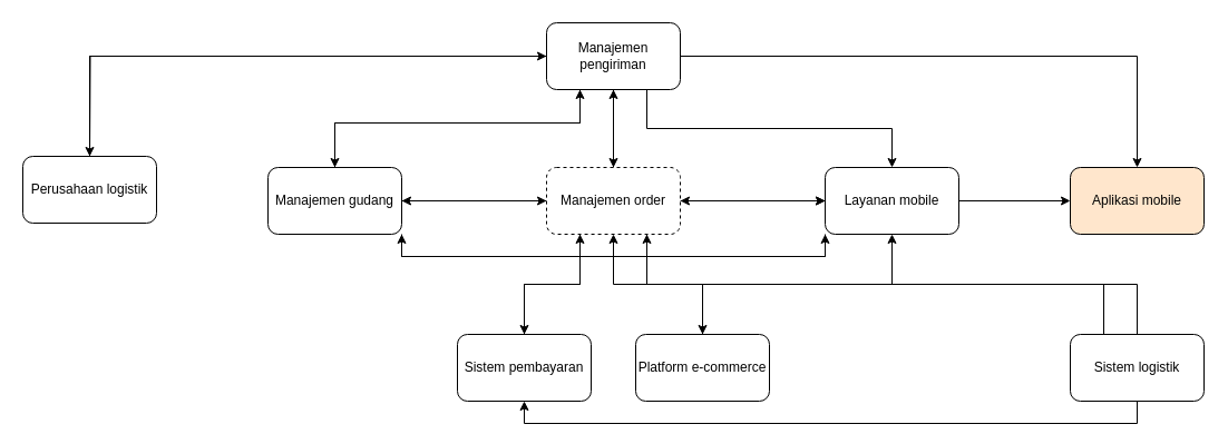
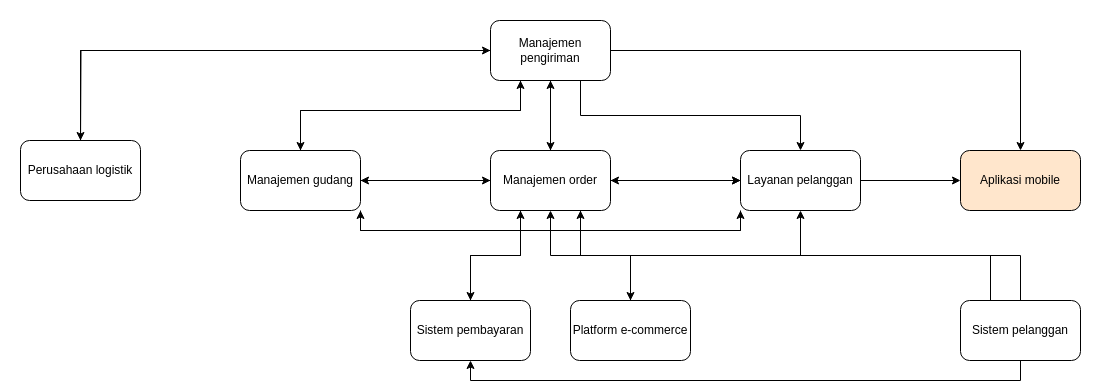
  <mxCell id="0" />
  <mxCell id="1" parent="0" />
  <mxCell id="2" value="" style="edgeStyle=orthogonalEdgeStyle;rounded=0;orthogonalLoop=1;jettySize=auto;html=1;" parent="1" source="8" target="15" edge="1"><mxGeometry relative="1" as="geometry" /></mxCell>
  <mxCell id="3" style="edgeStyle=orthogonalEdgeStyle;rounded=0;orthogonalLoop=1;jettySize=auto;html=1;exitX=0.75;exitY=1;exitDx=0;exitDy=0;entryX=0.5;entryY=0;entryDx=0;entryDy=0;" parent="1" source="8" target="19" edge="1"><mxGeometry relative="1" as="geometry"><Array as="points"><mxPoint x="580" y="115" /><mxPoint x="800" y="115" /></Array></mxGeometry></mxCell>
  <mxCell id="4" style="edgeStyle=orthogonalEdgeStyle;rounded=0;orthogonalLoop=1;jettySize=auto;html=1;entryX=0.5;entryY=0;entryDx=0;entryDy=0;" parent="1" target="23" edge="1"><mxGeometry relative="1" as="geometry"><mxPoint x="530" y="80" as="sourcePoint" /><Array as="points"><mxPoint x="520" y="80" /><mxPoint x="520" y="110" /><mxPoint x="300" y="110" /></Array></mxGeometry></mxCell>
  <mxCell id="5" value="" style="edgeStyle=orthogonalEdgeStyle;rounded=0;orthogonalLoop=1;jettySize=auto;html=1;" parent="1" source="8" target="24" edge="1"><mxGeometry relative="1" as="geometry" /></mxCell>
  <mxCell id="6" value="" style="edgeStyle=orthogonalEdgeStyle;rounded=0;orthogonalLoop=1;jettySize=auto;html=1;" parent="1" source="8" edge="1"><mxGeometry relative="1" as="geometry"><mxPoint x="80" y="150" as="targetPoint" /></mxGeometry></mxCell>
  <mxCell id="7" style="edgeStyle=orthogonalEdgeStyle;rounded=0;orthogonalLoop=1;jettySize=auto;html=1;exitX=0;exitY=0.5;exitDx=0;exitDy=0;entryX=0.5;entryY=0;entryDx=0;entryDy=0;" parent="1" source="8" target="26" edge="1"><mxGeometry relative="1" as="geometry" /></mxCell>
  <mxCell id="8" value="Manajemen pengiriman" style="rounded=1;whiteSpace=wrap;html=1;" parent="1" vertex="1"><mxGeometry x="490" y="20" width="120" height="60" as="geometry" /></mxCell>
  <mxCell id="9" value="" style="edgeStyle=orthogonalEdgeStyle;rounded=0;orthogonalLoop=1;jettySize=auto;html=1;" parent="1" source="15" target="8" edge="1"><mxGeometry relative="1" as="geometry" /></mxCell>
  <mxCell id="10" style="edgeStyle=orthogonalEdgeStyle;rounded=0;orthogonalLoop=1;jettySize=auto;html=1;exitX=1;exitY=0.5;exitDx=0;exitDy=0;entryX=0;entryY=0.5;entryDx=0;entryDy=0;" parent="1" source="15" target="19" edge="1"><mxGeometry relative="1" as="geometry" /></mxCell>
  <mxCell id="11" style="edgeStyle=orthogonalEdgeStyle;rounded=0;orthogonalLoop=1;jettySize=auto;html=1;exitX=0;exitY=0.5;exitDx=0;exitDy=0;entryX=1;entryY=0.5;entryDx=0;entryDy=0;" parent="1" source="15" target="23" edge="1"><mxGeometry relative="1" as="geometry" /></mxCell>
  <mxCell id="12" value="" style="edgeStyle=orthogonalEdgeStyle;rounded=0;orthogonalLoop=1;jettySize=auto;html=1;exitX=0.25;exitY=1;exitDx=0;exitDy=0;" parent="1" source="15" target="28" edge="1"><mxGeometry relative="1" as="geometry" /></mxCell>
  <mxCell id="13" value="" style="edgeStyle=orthogonalEdgeStyle;rounded=0;orthogonalLoop=1;jettySize=auto;html=1;" parent="1" source="15" target="19" edge="1"><mxGeometry relative="1" as="geometry" /></mxCell>
  <mxCell id="14" style="edgeStyle=orthogonalEdgeStyle;rounded=0;orthogonalLoop=1;jettySize=auto;html=1;exitX=0.75;exitY=1;exitDx=0;exitDy=0;entryX=0.5;entryY=0;entryDx=0;entryDy=0;" parent="1" source="15" target="30" edge="1"><mxGeometry relative="1" as="geometry" /></mxCell>
- <mxCell id="15" value="Manajemen order" style="rounded=1;whiteSpace=wrap;html=1;dashed=1;" parent="1" vertex="1"><mxGeometry x="490" y="150" width="120" height="60" as="geometry" /></mxCell>
+ <mxCell id="15" value="Manajemen order" style="rounded=1;whiteSpace=wrap;html=1;" parent="1" vertex="1"><mxGeometry x="490" y="150" width="120" height="60" as="geometry" /></mxCell>
  <mxCell id="16" style="edgeStyle=orthogonalEdgeStyle;rounded=0;orthogonalLoop=1;jettySize=auto;html=1;exitX=0;exitY=0.5;exitDx=0;exitDy=0;entryX=1;entryY=0.5;entryDx=0;entryDy=0;" parent="1" source="19" target="15" edge="1"><mxGeometry relative="1" as="geometry" /></mxCell>
  <mxCell id="17" style="edgeStyle=orthogonalEdgeStyle;rounded=0;orthogonalLoop=1;jettySize=auto;html=1;exitX=0;exitY=1;exitDx=0;exitDy=0;entryX=1;entryY=1;entryDx=0;entryDy=0;" parent="1" source="19" target="23" edge="1"><mxGeometry relative="1" as="geometry" /></mxCell>
  <mxCell id="18" style="edgeStyle=orthogonalEdgeStyle;rounded=0;orthogonalLoop=1;jettySize=auto;html=1;exitX=1;exitY=0.5;exitDx=0;exitDy=0;entryX=0;entryY=0.5;entryDx=0;entryDy=0;" parent="1" source="19" target="24" edge="1"><mxGeometry relative="1" as="geometry" /></mxCell>
- <mxCell id="19" value="Layanan mobile" style="rounded=1;whiteSpace=wrap;html=1;" parent="1" vertex="1"><mxGeometry x="740" y="150" width="120" height="60" as="geometry" /></mxCell>
+ <mxCell id="19" value="Layanan pelanggan" style="rounded=1;whiteSpace=wrap;html=1;" parent="1" vertex="1"><mxGeometry x="740" y="150" width="120" height="60" as="geometry" /></mxCell>
  <mxCell id="20" style="edgeStyle=orthogonalEdgeStyle;rounded=0;orthogonalLoop=1;jettySize=auto;html=1;exitX=1;exitY=0.5;exitDx=0;exitDy=0;entryX=0;entryY=0.5;entryDx=0;entryDy=0;" parent="1" source="23" target="15" edge="1"><mxGeometry relative="1" as="geometry" /></mxCell>
  <mxCell id="21" style="edgeStyle=orthogonalEdgeStyle;rounded=0;orthogonalLoop=1;jettySize=auto;html=1;exitX=1;exitY=1;exitDx=0;exitDy=0;entryX=0;entryY=1;entryDx=0;entryDy=0;" parent="1" source="23" target="19" edge="1"><mxGeometry relative="1" as="geometry" /></mxCell>
  <mxCell id="22" style="edgeStyle=orthogonalEdgeStyle;rounded=0;orthogonalLoop=1;jettySize=auto;html=1;exitX=0.5;exitY=0;exitDx=0;exitDy=0;entryX=0.25;entryY=1;entryDx=0;entryDy=0;" parent="1" source="23" target="8" edge="1"><mxGeometry relative="1" as="geometry"><Array as="points"><mxPoint x="300" y="110" /><mxPoint x="520" y="110" /></Array></mxGeometry></mxCell>
  <mxCell id="23" value="Manajemen gudang" style="rounded=1;whiteSpace=wrap;html=1;" parent="1" vertex="1"><mxGeometry x="240" y="150" width="120" height="60" as="geometry" /></mxCell>
  <mxCell id="24" value="Aplikasi mobile" style="rounded=1;whiteSpace=wrap;html=1;fillColor=#ffe6cc;" parent="1" vertex="1"><mxGeometry x="960" y="150" width="120" height="60" as="geometry" /></mxCell>
  <mxCell id="25" style="edgeStyle=orthogonalEdgeStyle;rounded=0;orthogonalLoop=1;jettySize=auto;html=1;exitX=0.5;exitY=0;exitDx=0;exitDy=0;entryX=0;entryY=0.5;entryDx=0;entryDy=0;" parent="1" target="8" edge="1"><mxGeometry relative="1" as="geometry"><mxPoint x="80" y="150" as="sourcePoint" /><Array as="points"><mxPoint x="80" y="50" /></Array></mxGeometry></mxCell>
  <mxCell id="26" value="Perusahaan logistik" style="rounded=1;whiteSpace=wrap;html=1;" parent="1" vertex="1"><mxGeometry x="20" y="140" width="120" height="60" as="geometry" /></mxCell>
  <mxCell id="27" style="edgeStyle=orthogonalEdgeStyle;rounded=0;orthogonalLoop=1;jettySize=auto;html=1;exitX=0.5;exitY=0;exitDx=0;exitDy=0;entryX=0.25;entryY=1;entryDx=0;entryDy=0;" parent="1" source="28" target="15" edge="1"><mxGeometry relative="1" as="geometry" /></mxCell>
  <mxCell id="28" value="Sistem pembayaran" style="rounded=1;whiteSpace=wrap;html=1;" parent="1" vertex="1"><mxGeometry x="410" y="300" width="120" height="60" as="geometry" /></mxCell>
  <mxCell id="29" style="edgeStyle=orthogonalEdgeStyle;rounded=0;orthogonalLoop=1;jettySize=auto;html=1;exitX=0.5;exitY=0;exitDx=0;exitDy=0;entryX=0.75;entryY=1;entryDx=0;entryDy=0;" parent="1" source="30" target="15" edge="1"><mxGeometry relative="1" as="geometry" /></mxCell>
  <mxCell id="30" value="Platform e-commerce" style="rounded=1;whiteSpace=wrap;html=1;" parent="1" vertex="1"><mxGeometry x="570" y="300" width="120" height="60" as="geometry" /></mxCell>
  <mxCell id="31" style="edgeStyle=orthogonalEdgeStyle;rounded=0;orthogonalLoop=1;jettySize=auto;html=1;exitX=0.5;exitY=0;exitDx=0;exitDy=0;" parent="1" source="34" target="15" edge="1"><mxGeometry relative="1" as="geometry" /></mxCell>
  <mxCell id="32" style="edgeStyle=orthogonalEdgeStyle;rounded=0;orthogonalLoop=1;jettySize=auto;html=1;exitX=0.25;exitY=0;exitDx=0;exitDy=0;entryX=0.5;entryY=1;entryDx=0;entryDy=0;" parent="1" source="34" target="19" edge="1"><mxGeometry relative="1" as="geometry" /></mxCell>
  <mxCell id="33" style="edgeStyle=orthogonalEdgeStyle;rounded=0;orthogonalLoop=1;jettySize=auto;html=1;exitX=0.5;exitY=1;exitDx=0;exitDy=0;entryX=0.5;entryY=1;entryDx=0;entryDy=0;" parent="1" source="34" target="28" edge="1"><mxGeometry relative="1" as="geometry" /></mxCell>
- <mxCell id="34" value="Sistem logistik" style="rounded=1;whiteSpace=wrap;html=1;" parent="1" vertex="1"><mxGeometry x="960" y="300" width="120" height="60" as="geometry" /></mxCell>
+ <mxCell id="34" value="Sistem pelanggan" style="rounded=1;whiteSpace=wrap;html=1;" parent="1" vertex="1"><mxGeometry x="960" y="300" width="120" height="60" as="geometry" /></mxCell>
